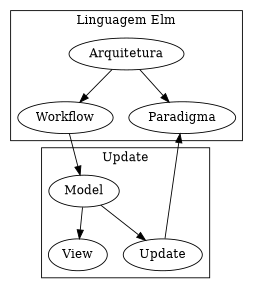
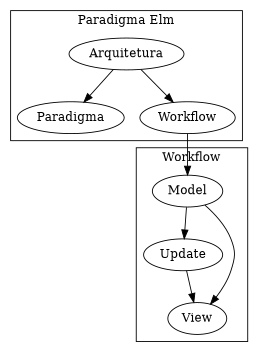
  digraph {
    compound=true
    Paradigma
    Arquitetura
    Workflow
    Model
    Update
    View
    subgraph cluster_1 {
-     label="Linguagem Elm"
+     label="Paradigma Elm"
      Paradigma
      Arquitetura
      Workflow
    }
    subgraph cluster_2 {
-     label=Update
+     label=Workflow
      shape=box
      Model
      Update
      View
    }
    Arquitetura -> Paradigma
    Arquitetura -> Workflow
    Workflow -> Model
    Model -> Update
    Model -> View
-   Update -> Paradigma
+   Update -> View
  }
